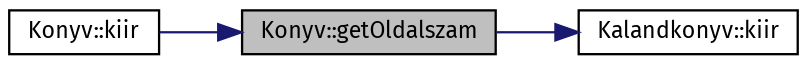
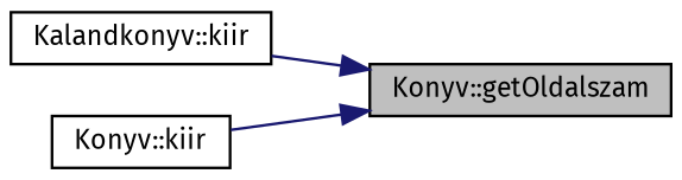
  digraph {
    fontname="Fira Sans"
    rankdir=RL
    node [color=black fillcolor=white fontname="Fira Sans" fontsize=10 shape=record style=filled]
    edge [color=midnightblue dir=back fontname="Fira Sans" fontsize=10 labelfontname=Helvetica labelfontsize=10 style=solid]
    n1 [fillcolor=grey75 fontcolor=black height=0.2 label="Konyv::getOldalszam" width=0.4]
    n2 [height=0.2 label="Kalandkonyv::kiir" width=0.4]
    n3 [height=0.2 label="Konyv::kiir" width=0.4]
-   n2 -> n1
+   n1 -> n2
    n1 -> n3
  }
